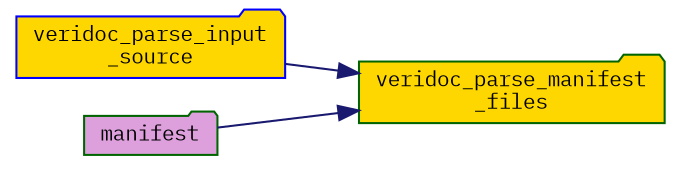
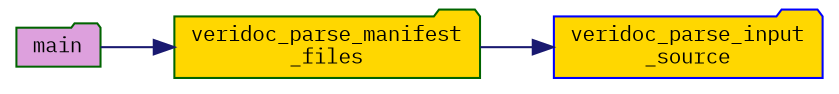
  digraph {
    fontname="IBM Plex Mono"
    rankdir=RL
    node [color=darkgreen fillcolor=gold fontname="IBM Plex Mono" fontsize=10 shape=folder style=filled]
    edge [color=midnightblue dir=back fontname="IBM Plex Mono" fontsize=10 labelfontname=Helvetica labelfontsize=10 style=solid]
    n1 [fontcolor=black height=0.2 label="veridoc_parse_manifest\l_files" width=0.4]
    n2 [color=blue height=0.2 label="veridoc_parse_input\l_source" width=0.4]
-   n3 [fillcolor=plum height=0.2 label=manifest width=0.4]
-   n1 -> n2
+   n3 [fillcolor=plum height=0.2 label=main width=0.4]
+   n2 -> n1
    n1 -> n3
  }
